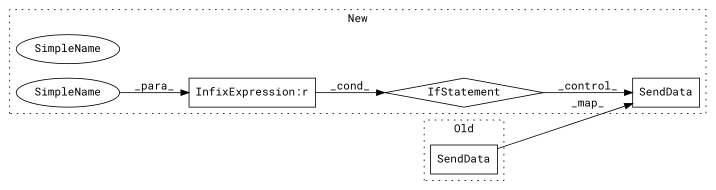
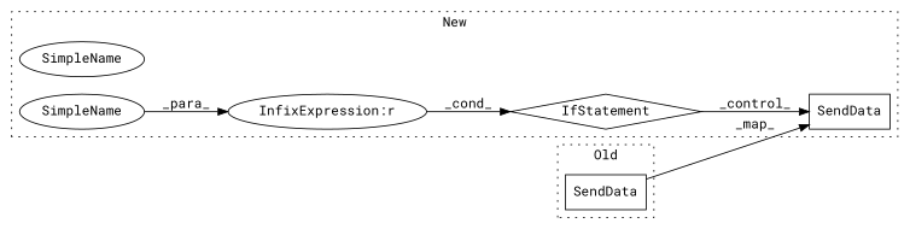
  digraph {
    rankdir=LR
    fontname="Roboto Mono"
    node [a=32 l=14 s=19285 shape=box fontname="Roboto Mono"]
    edge [fontname="Roboto Mono"]
    n1 [l="10,2" label=SendData s="20072,20144"]
-   n2 [a=27 l=-14 label="InfixExpression:r" s=19299]
+   n2 [a=27 l=-14 label="InfixExpression:r" s=19299 shape=ellipse]
    n3 [a=42 label=SimpleName shape=ellipse]
    n4 [a=25 l="5,19" label=IfStatement s="19280,19337" shape=diamond]
    n5 [a=42 label=SimpleName shape=ellipse]
    n6 [l="9,1" label=SendData s="19256,19316"]
    subgraph cluster_1 {
      label=New
      style=dotted
      n1
      n2
      n3
      n4
      n5
    }
    subgraph cluster_2 {
      label=Old
      style=dotted
      n6
    }
    n2 -> n4 [label=_cond_]
    n4 -> n1 [label=_control_]
    n5 -> n2 [label=_para_]
    n6 -> n1 [label=_map_]
  }
